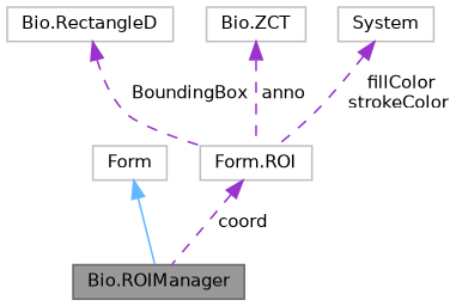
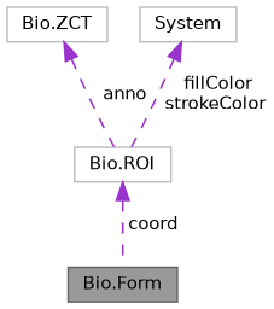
  digraph {
    node [color=grey75 fillcolor=white fontname=Helvetica fontsize=10 shape=box style=filled]
    edge [color=darkorchid3 dir=back fontname=Helvetica fontsize=10 labelfontname=Helvetica labelfontsize=10 style=dashed]
-   n1 [color=gray40 fillcolor=grey60 fontcolor=black height=0.2 label="Bio.ROIManager" width=0.4]
-   n2 [height=0.2 label=Form width=0.4]
-   n3 [height=0.2 label="Form.ROI" width=0.4]
-   n4 [height=0.2 label="Bio.RectangleD" width=0.4]
+   n1 [color=gray40 fillcolor=grey60 fontcolor=black height=0.2 label="Bio.Form" width=0.4]
+   n3 [height=0.2 label="Bio.ROI" width=0.4]
    n5 [height=0.2 label="Bio.ZCT" width=0.4]
    n6 [height=0.2 label=System width=0.4]
-   n2 -> n1 [color=steelblue1 style=solid]
    n3 -> n1 [label=" coord"]
-   n4 -> n3 [label=" BoundingBox"]
    n5 -> n3 [label=" anno"]
    n6 -> n3 [label=" fillColor\nstrokeColor"]
  }
